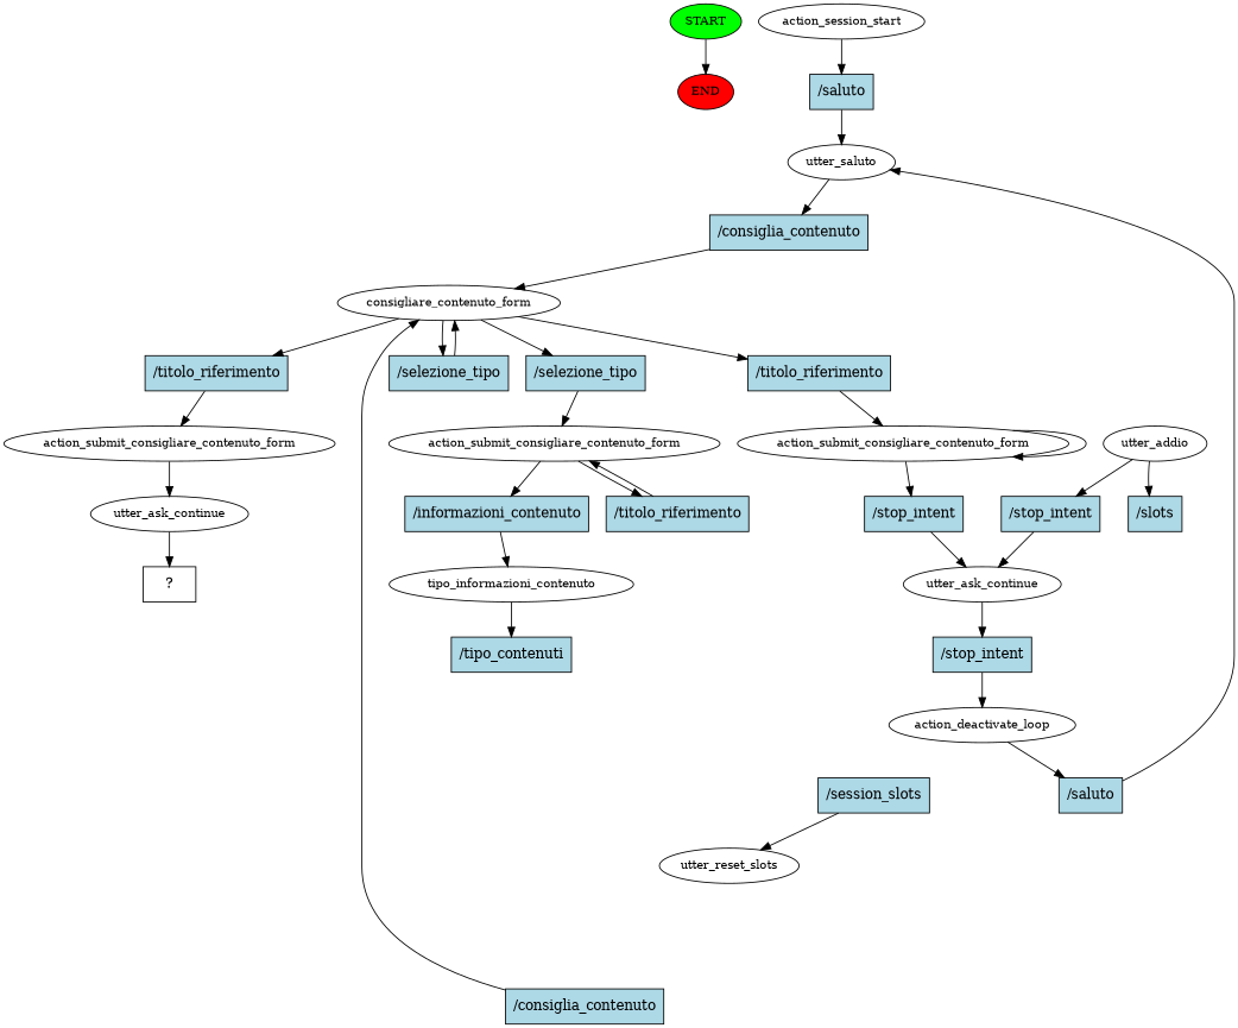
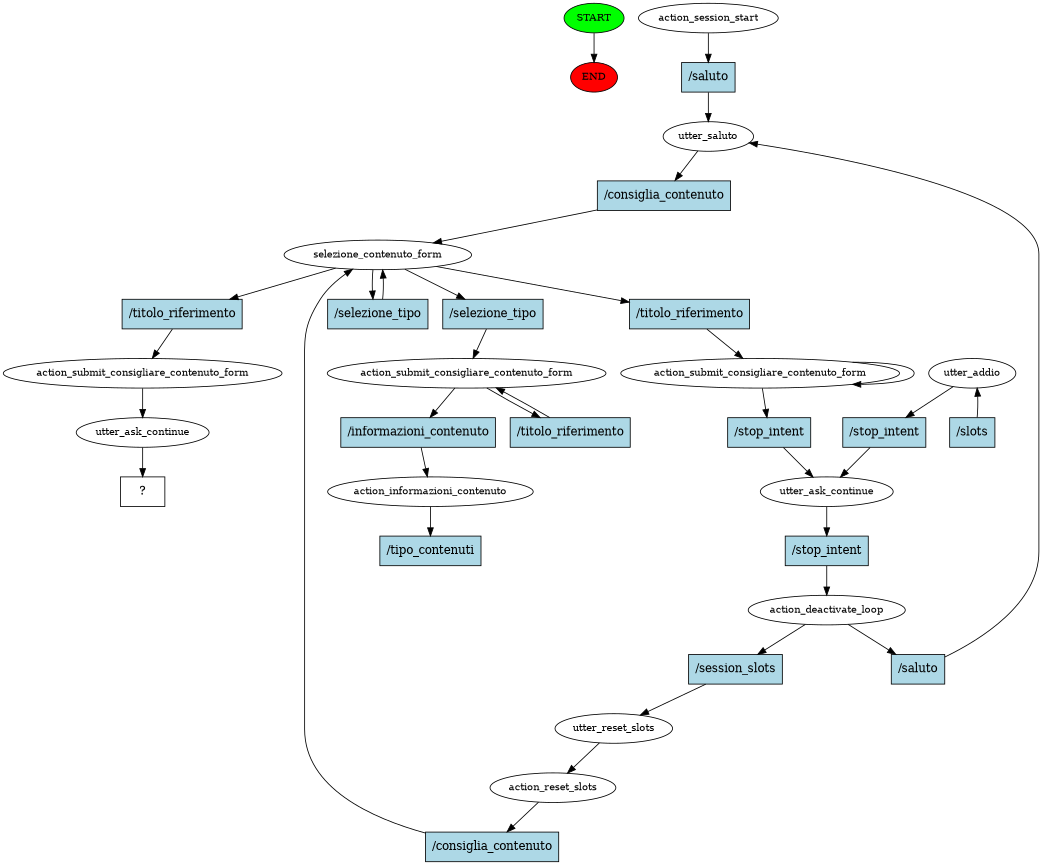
  digraph {
    node [fillcolor=lightblue style=filled shape=rect]
    n1 [fillcolor=green fontsize=12 label=START shape=""]
    n2 [fillcolor=red fontsize=12 label=END shape=""]
    n3 [fontsize=12 label=action_session_start fillcolor="" style="" shape=""]
    n4 [label="/saluto"]
    n5 [fontsize=12 label=utter_saluto fillcolor="" style="" shape=""]
    n6 [label="/consiglia_contenuto"]
-   n7 [fontsize=12 label=consigliare_contenuto_form fillcolor="" style="" shape=""]
+   n7 [fontsize=12 label=selezione_contenuto_form fillcolor="" style="" shape=""]
    n8 [label="/selezione_tipo"]
    n9 [label="/titolo_riferimento"]
    n10 [label="/titolo_riferimento"]
    n11 [label="/selezione_tipo"]
    n12 [fontsize=12 label=action_submit_consigliare_contenuto_form fillcolor="" style="" shape=""]
    n13 [fontsize=12 label=action_submit_consigliare_contenuto_form fillcolor="" style="" shape=""]
    n14 [fontsize=12 label=action_submit_consigliare_contenuto_form fillcolor="" style="" shape=""]
    n15 [label="/informazioni_contenuto"]
    n16 [label="/titolo_riferimento"]
-   n17 [fontsize=12 label=tipo_informazioni_contenuto fillcolor="" style="" shape=""]
+   n17 [fontsize=12 label=action_informazioni_contenuto fillcolor="" style="" shape=""]
    n18 [label="/tipo_contenuti"]
    n19 [label="/slots"]
    n20 [fontsize=12 label=utter_addio fillcolor="" style="" shape=""]
    n21 [label="/stop_intent"]
    n22 [fontsize=12 label=utter_ask_continue fillcolor="" style="" shape=""]
    n23 [label="/stop_intent"]
    n24 [fontsize=12 label=action_deactivate_loop fillcolor="" style="" shape=""]
    n25 [label="/saluto"]
    n26 [label="/session_slots"]
    n27 [fontsize=12 label=utter_reset_slots fillcolor="" style="" shape=""]
    n28 [label="/stop_intent"]
+   n29 [fontsize=12 label=action_reset_slots fillcolor="" style="" shape=""]
    n30 [label="/consiglia_contenuto"]
    n31 [fontsize=12 label=utter_ask_continue fillcolor="" style="" shape=""]
    n32 [label="  ?  " fillcolor="" style=""]
    n1 -> n2
    n3 -> n4
    n4 -> n5
    n5 -> n6
    n6 -> n7
    n7 -> n8
    n7 -> n9
    n7 -> n10
    n7 -> n11
    n8 -> n12
    n9 -> n13
    n10 -> n14
    n11 -> n7
    n12 -> n15
    n12 -> n16
    n13 -> n13
    n13 -> n28
    n14 -> n31
    n15 -> n17
    n16 -> n12
    n17 -> n18
-   n20 -> n19
+   n19 -> n20
    n20 -> n21
    n21 -> n22
    n22 -> n23
    n23 -> n24
    n24 -> n25
+   n24 -> n26
    n25 -> n5
    n26 -> n27
+   n27 -> n29
    n28 -> n22
+   n29 -> n30
    n30 -> n7
    n31 -> n32
  }
